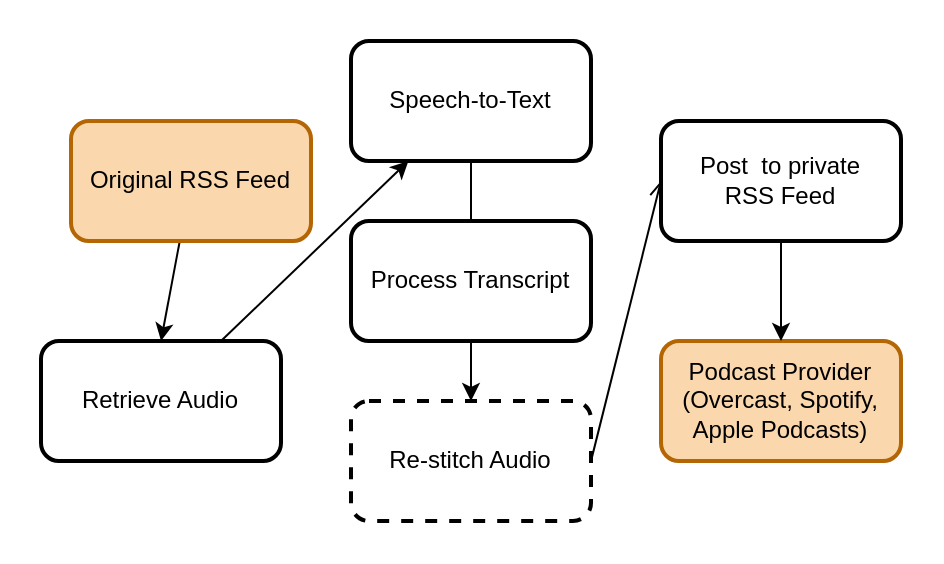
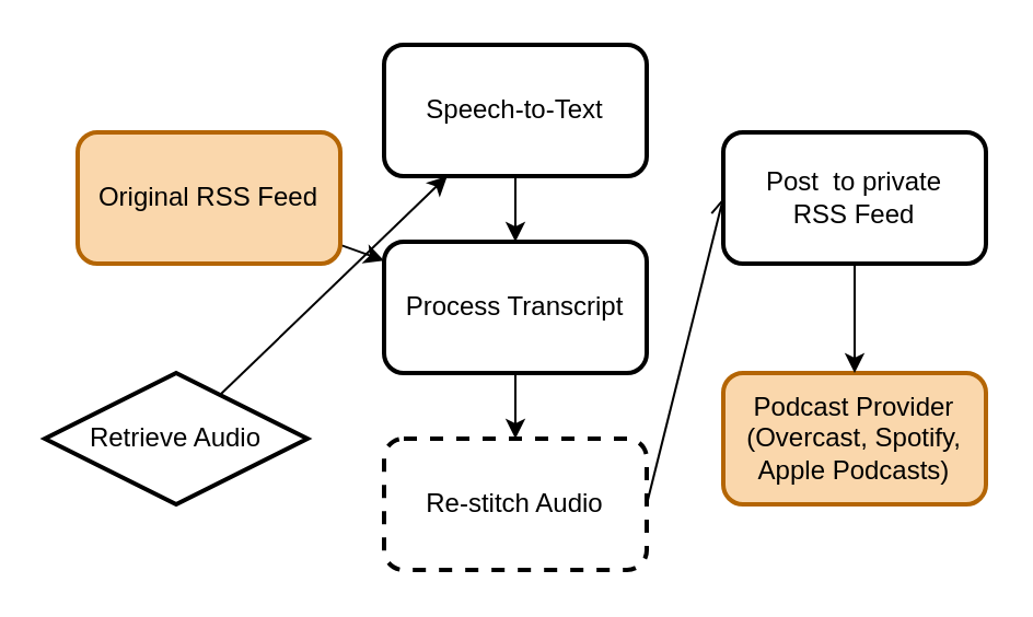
  <mxCell id="0" />
  <mxCell id="1" parent="0" />
- <mxCell id="2" value="" style="edgeStyle=none;html=1;rounded=1;fillColor=#a20025;strokeColor=#000000;entryX=0.5;entryY=0;entryDx=0;entryDy=0;" parent="1" source="3" target="10" edge="1"><mxGeometry relative="1" as="geometry"><mxPoint x="40" y="150" as="targetPoint" /></mxGeometry></mxCell>
+ <mxCell id="2" value="" style="edgeStyle=none;html=1;rounded=1;fillColor=#a20025;strokeColor=#000000;" parent="1" source="3" target="11" edge="1"><mxGeometry relative="1" as="geometry"><mxPoint x="40" y="150" as="targetPoint" /></mxGeometry></mxCell>
  <mxCell id="3" value="&lt;font color=&quot;#000000&quot;&gt;Original RSS Feed&lt;/font&gt;" style="whiteSpace=wrap;html=1;rounded=1;fillColor=#fad7ac;strokeWidth=2;strokeColor=#b46504;" parent="1" vertex="1"><mxGeometry x="35" y="60" width="120" height="60" as="geometry" /></mxCell>
  <mxCell id="4" value="" style="edgeStyle=none;html=1;rounded=1;fillColor=#a20025;strokeColor=#000000;exitX=0.5;exitY=1;exitDx=0;exitDy=0;entryX=0.5;entryY=0;entryDx=0;entryDy=0;" parent="1" source="11" target="13" edge="1"><mxGeometry relative="1" as="geometry"><mxPoint x="310" y="220" as="sourcePoint" /></mxGeometry></mxCell>
  <mxCell id="5" value="Podcast Provider&lt;br&gt;(Overcast, Spotify, Apple Podcasts)" style="whiteSpace=wrap;html=1;rounded=1;fillColor=#fad7ac;strokeColor=#b46504;fontColor=#000000;strokeWidth=2;" parent="1" vertex="1"><mxGeometry x="330" y="170" width="120" height="60" as="geometry" /></mxCell>
  <mxCell id="6" value="" style="edgeStyle=none;html=1;rounded=1;fillColor=#a20025;strokeColor=#000000;exitX=0.5;exitY=1;exitDx=0;exitDy=0;" parent="1" source="14" target="5" edge="1"><mxGeometry relative="1" as="geometry"><mxPoint x="660" y="340" as="sourcePoint" /></mxGeometry></mxCell>
- <mxCell id="7" value="" style="edgeStyle=none;html=1;rounded=1;fillColor=#a20025;strokeColor=#000000;entryX=0.5;entryY=0;entryDx=0;entryDy=0;endArrow=none;" parent="1" source="8" target="11" edge="1"><mxGeometry relative="1" as="geometry"><mxPoint x="324.615" y="150" as="targetPoint" /></mxGeometry></mxCell>
+ <mxCell id="7" value="" style="edgeStyle=none;html=1;rounded=1;fillColor=#a20025;strokeColor=#000000;entryX=0.5;entryY=0;entryDx=0;entryDy=0;" parent="1" source="8" target="11" edge="1"><mxGeometry relative="1" as="geometry"><mxPoint x="324.615" y="150" as="targetPoint" /></mxGeometry></mxCell>
  <mxCell id="8" value="Speech-to-Text" style="whiteSpace=wrap;html=1;rounded=1;fillColor=#FFFFFF;fontColor=#000000;strokeColor=#000000;strokeWidth=2;" parent="1" vertex="1"><mxGeometry x="175" y="20" width="120" height="60" as="geometry" /></mxCell>
  <mxCell id="9" value="" style="edgeStyle=none;html=1;rounded=1;fillColor=#a20025;strokeColor=#000000;exitX=0.75;exitY=0;exitDx=0;exitDy=0;" parent="1" source="10" target="8" edge="1"><mxGeometry relative="1" as="geometry"><mxPoint x="80" y="150" as="sourcePoint" /></mxGeometry></mxCell>
- <mxCell id="10" value="&lt;font color=&quot;#000000&quot;&gt;Retrieve Audio&lt;/font&gt;" style="whiteSpace=wrap;html=1;rounded=1;fillColor=#FFFFFF;strokeWidth=2;strokeColor=#000000;" vertex="1" parent="1"><mxGeometry x="20" y="170" width="120" height="60" as="geometry" /></mxCell>
+ <mxCell id="10" value="&lt;font color=&quot;#000000&quot;&gt;Retrieve Audio&lt;/font&gt;" style="rhombus;whiteSpace=wrap;html=1;fillColor=#FFFFFF;strokeWidth=2;strokeColor=#000000;" vertex="1" parent="1"><mxGeometry x="20" y="170" width="120" height="60" as="geometry" /></mxCell>
  <mxCell id="11" value="&lt;font color=&quot;#000000&quot;&gt;Process Transcript&lt;/font&gt;" style="whiteSpace=wrap;html=1;rounded=1;fillColor=#FFFFFF;strokeWidth=2;strokeColor=#000000;" vertex="1" parent="1"><mxGeometry x="175" y="110" width="120" height="60" as="geometry" /></mxCell>
  <mxCell id="12" style="edgeStyle=none;html=1;exitX=1;exitY=0.5;exitDx=0;exitDy=0;entryX=0;entryY=0.5;entryDx=0;entryDy=0;strokeColor=#000000;fontColor=#000000;endArrow=open;" edge="1" parent="1" source="13" target="14"><mxGeometry relative="1" as="geometry" /></mxCell>
  <mxCell id="13" value="&lt;font color=&quot;#000000&quot;&gt;Re-stitch Audio&lt;/font&gt;" style="whiteSpace=wrap;html=1;rounded=1;fillColor=#FFFFFF;strokeWidth=2;strokeColor=#000000;dashed=1;" vertex="1" parent="1"><mxGeometry x="175" y="200" width="120" height="60" as="geometry" /></mxCell>
  <mxCell id="14" value="&lt;font color=&quot;#000000&quot;&gt;Post&amp;nbsp; to private &lt;br&gt;RSS Feed&lt;/font&gt;" style="whiteSpace=wrap;html=1;rounded=1;fillColor=#FFFFFF;strokeWidth=2;strokeColor=#000000;" vertex="1" parent="1"><mxGeometry x="330" y="60" width="120" height="60" as="geometry" /></mxCell>
